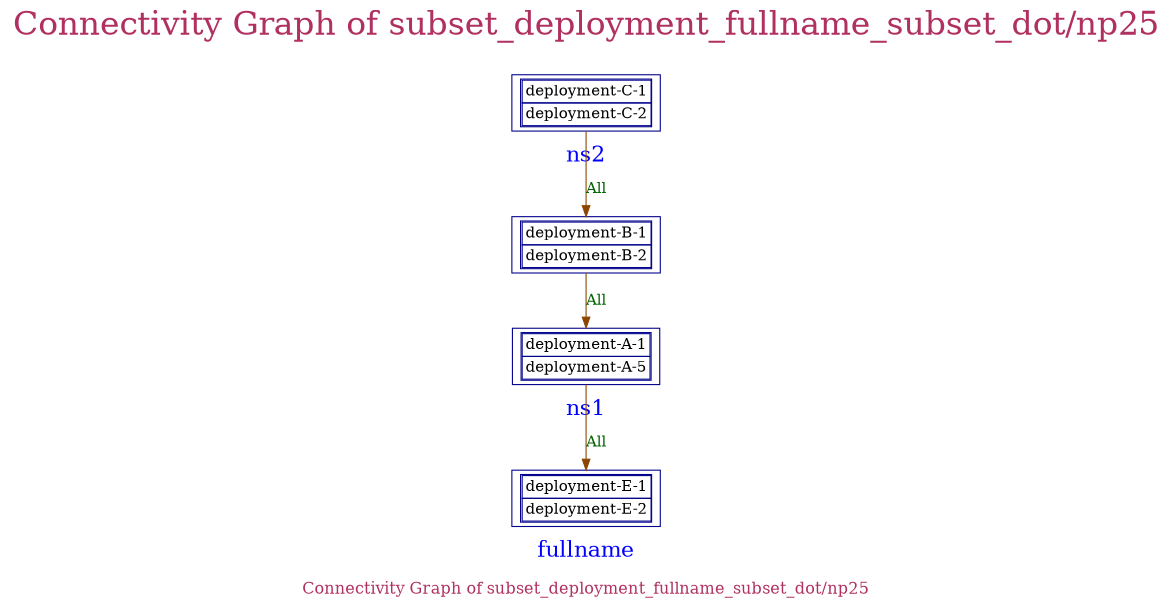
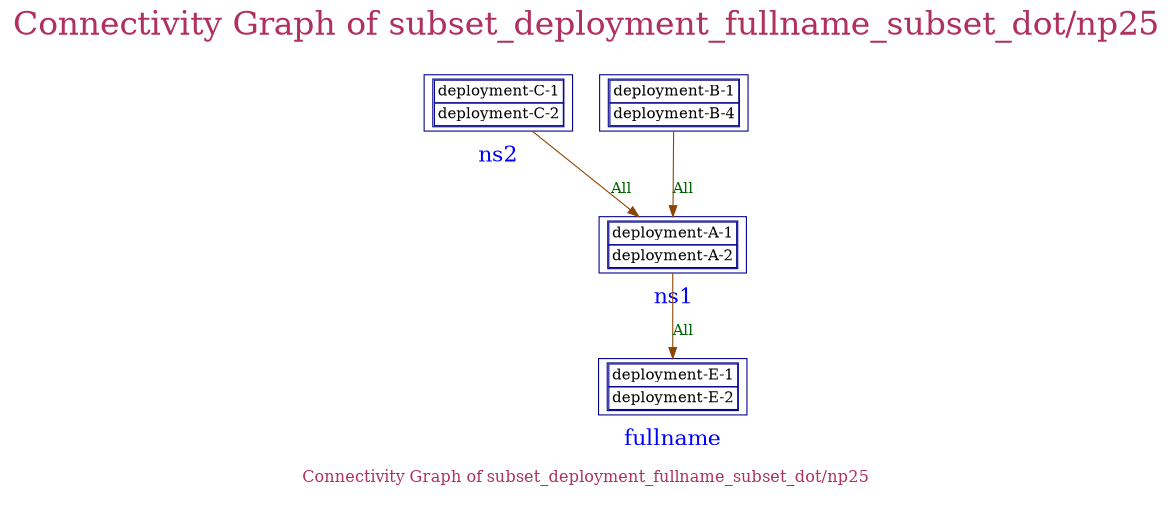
  digraph {
    fontcolor=maroon
    fontsize=30
    label="Connectivity Graph of subset_deployment_fullname_subset_dot/np25"
    labelloc=t
    node [color=blue4 shape=box]
    edge [arrowhead=normal arrowtail=none color=darkorange4 dir=both fontcolor=darkgreen]
    n1 [label=<<table border="1" cellspacing="0"><tr><td>deployment-E-1</td></tr><tr><td>deployment-E-2</td></tr></table>>]
-   n2 [label=<<table border="1" cellspacing="0"><tr><td>deployment-A-1</td></tr><tr><td>deployment-A-5</td></tr></table>>]
-   n3 [label=<<table border="1" cellspacing="0"><tr><td>deployment-B-1</td></tr><tr><td>deployment-B-2</td></tr></table>>]
+   n2 [label=<<table border="1" cellspacing="0"><tr><td>deployment-A-1</td></tr><tr><td>deployment-A-2</td></tr></table>>]
+   n3 [label=<<table border="1" cellspacing="0"><tr><td>deployment-B-1</td></tr><tr><td>deployment-B-4</td></tr></table>>]
    n4 [label=<<table border="1" cellspacing="0"><tr><td>deployment-C-1</td></tr><tr><td>deployment-C-2</td></tr></table>>]
    subgraph cluster_1 {
      color=white
      fontsize=15
      labelloc=b
      subgraph cluster_2 {
        color=white
        fontcolor=blue
        fontsize=20
        label=fullname
        labelloc=b
        n1
      }
      subgraph cluster_3 {
        color=white
        fontcolor=blue
        fontsize=20
        label=ns1
        labelloc=b
        n2
        n3
      }
      subgraph cluster_4 {
        color=white
        fontcolor=blue
        fontsize=20
        label=ns2
        labelloc=b
        n4
      }
    }
    n2 -> n1 [label=All]
    n3 -> n2 [label=All]
-   n4 -> n3 [label=All]
+   n4 -> n2 [label=All]
  }
